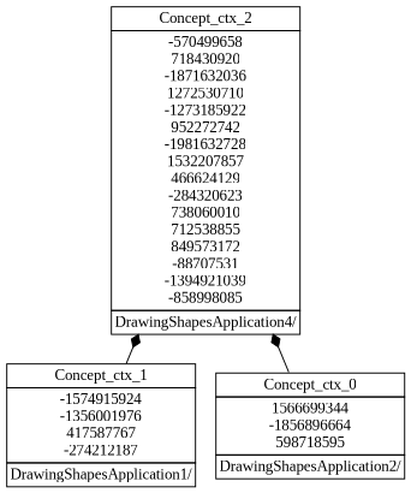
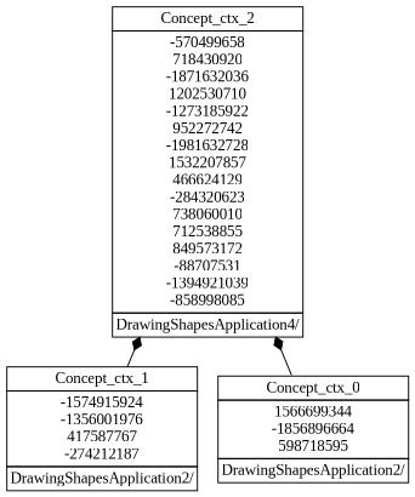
  digraph {
    fontname="Liberation Serif"
    nodesep=0.2
    rankdir=BT
    ranksep=0.3
    node [fontname="Liberation Serif" margin="0.03,0.03" shape=none]
    edge [arrowhead=diamond fontname="Liberation Serif" headport=p tailport=p]
-   n1 [label=<<table border="0" cellborder="1" cellspacing="0" port="p"><tr><td>Concept_ctx_1</td></tr><tr><td>-1574915924<br/>-1356001976<br/>417587767<br/>-274212187<br/></td></tr><tr><td>DrawingShapesApplication1/<br/></td></tr></table>>]
-   n2 [label=<<table border="0" cellborder="1" cellspacing="0" port="p"><tr><td>Concept_ctx_2</td></tr><tr><td>-570499658<br/>718430920<br/>-1871632036<br/>1272530710<br/>-1273185922<br/>952272742<br/>-1981632728<br/>1532207857<br/>466624129<br/>-284320623<br/>738060010<br/>712538855<br/>849573172<br/>-88707531<br/>-1394921039<br/>-858998085<br/></td></tr><tr><td>DrawingShapesApplication4/<br/></td></tr></table>>]
+   n1 [label=<<table border="0" cellborder="1" cellspacing="0" port="p"><tr><td>Concept_ctx_1</td></tr><tr><td>-1574915924<br/>-1356001976<br/>417587767<br/>-274212187<br/></td></tr><tr><td>DrawingShapesApplication2/<br/></td></tr></table>>]
+   n2 [label=<<table border="0" cellborder="1" cellspacing="0" port="p"><tr><td>Concept_ctx_2</td></tr><tr><td>-570499658<br/>718430920<br/>-1871632036<br/>1202530710<br/>-1273185922<br/>952272742<br/>-1981632728<br/>1532207857<br/>466624129<br/>-284320623<br/>738060010<br/>712538855<br/>849573172<br/>-88707531<br/>-1394921039<br/>-858998085<br/></td></tr><tr><td>DrawingShapesApplication4/<br/></td></tr></table>>]
    n3 [label=<<table border="0" cellborder="1" cellspacing="0" port="p"><tr><td>Concept_ctx_0</td></tr><tr><td>1566699344<br/>-1856896664<br/>598718595<br/></td></tr><tr><td>DrawingShapesApplication2/<br/></td></tr></table>>]
    n1 -> n2
    n3 -> n2
  }
